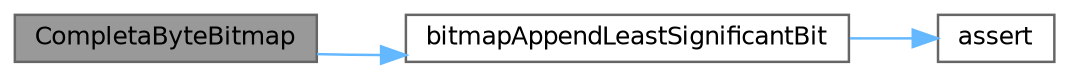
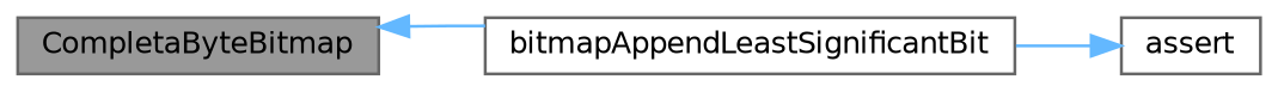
  digraph {
    rankdir=LR
    node [color=grey40 fillcolor=white fontname=Helvetica fontsize=10 shape=box style=filled]
    edge [color=steelblue1 fontname=Helvetica fontsize=10 labelfontname=Helvetica labelfontsize=10 style=solid]
    n1 [color=gray40 fillcolor=grey60 fontcolor=black height=0.2 label=CompletaByteBitmap width=0.4]
    n2 [height=0.2 label=bitmapAppendLeastSignificantBit width=0.4]
    n3 [height=0.2 label=assert width=0.4]
-   n1 -> n2
+   n2 -> n1
    n2 -> n3
  }
